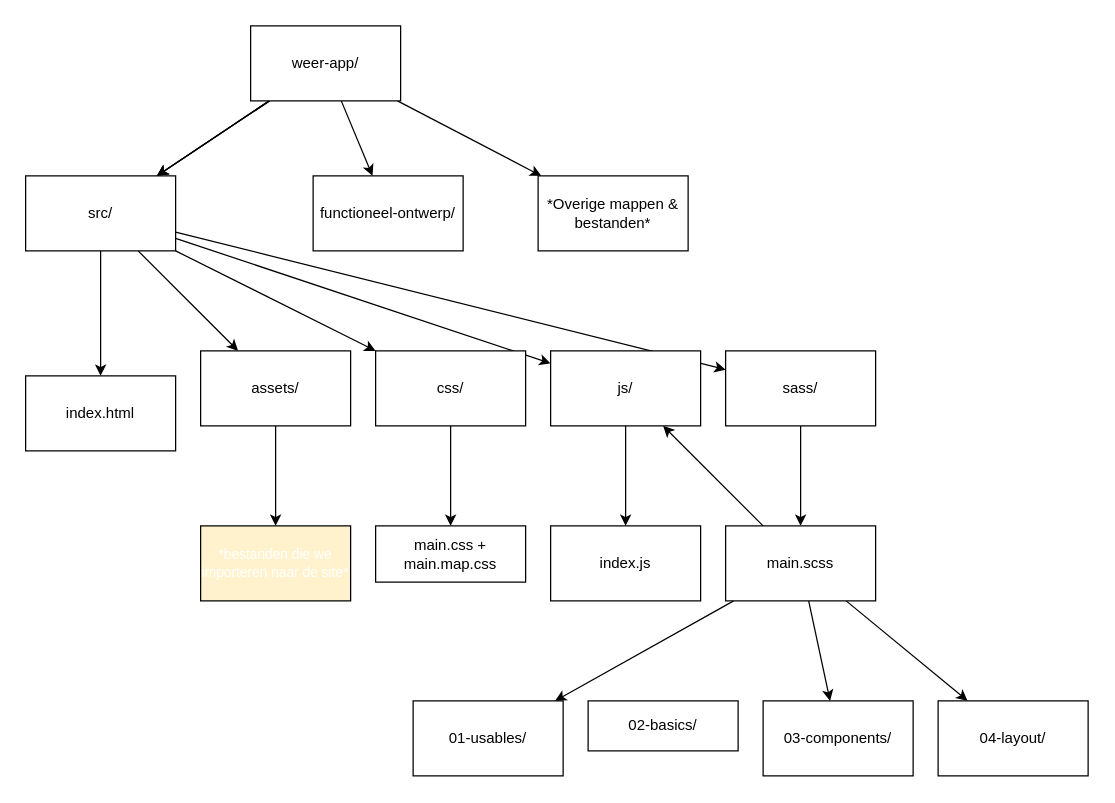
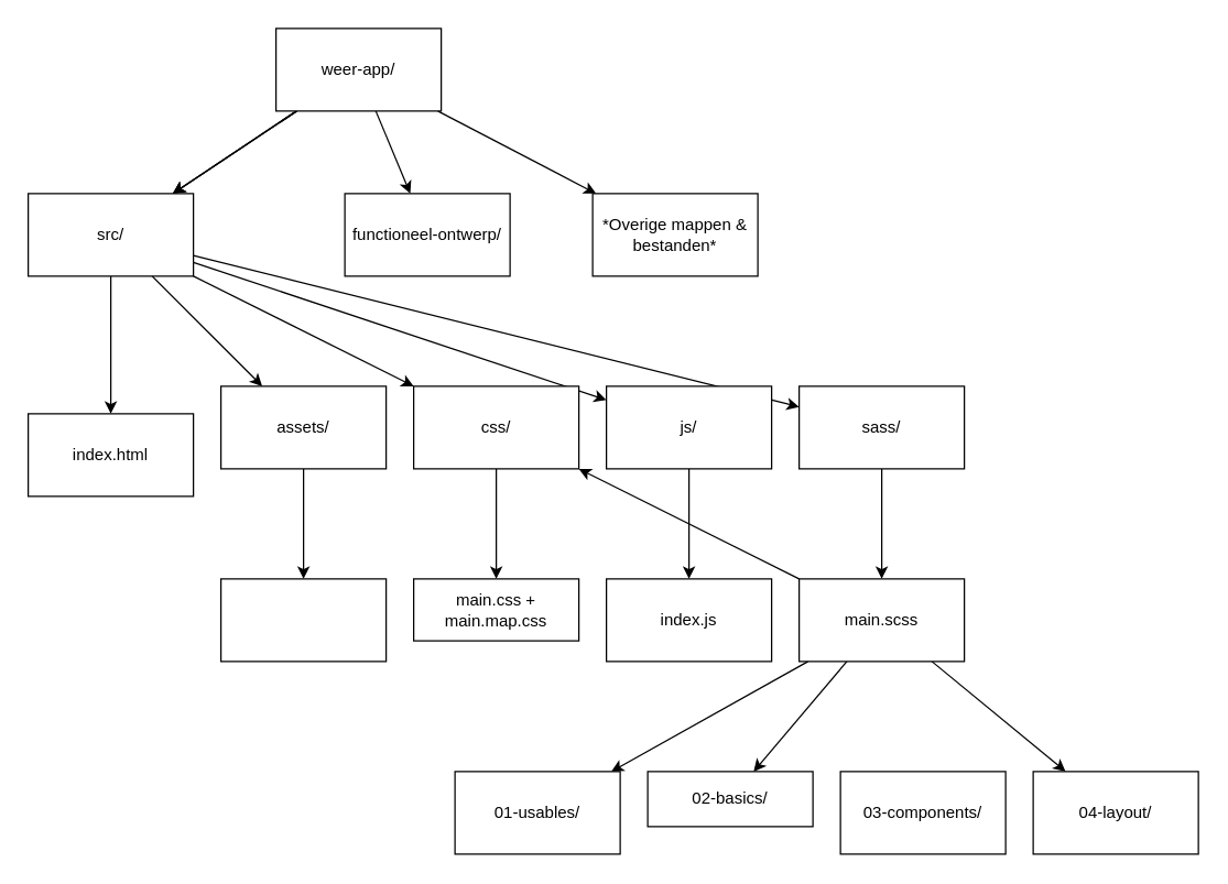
  <mxCell id="0" />
  <mxCell id="1" parent="0" />
  <mxCell id="2" value="" style="edgeStyle=none;html=1;" parent="1" source="7" target="13" edge="1"><mxGeometry relative="1" as="geometry" /></mxCell>
  <mxCell id="3" value="" style="edgeStyle=none;html=1;" parent="1" source="7" target="13" edge="1"><mxGeometry relative="1" as="geometry" /></mxCell>
  <mxCell id="4" value="" style="edgeStyle=none;html=1;" parent="1" source="7" target="13" edge="1"><mxGeometry relative="1" as="geometry" /></mxCell>
  <mxCell id="5" value="" style="edgeStyle=none;html=1;" parent="1" source="7" target="14" edge="1"><mxGeometry relative="1" as="geometry" /></mxCell>
  <mxCell id="6" value="" style="edgeStyle=none;html=1;fontSize=12;fontColor=#FFFFFF;" parent="1" source="7" target="35" edge="1"><mxGeometry relative="1" as="geometry" /></mxCell>
  <mxCell id="7" value="weer-app/" style="whiteSpace=wrap;html=1;" parent="1" vertex="1"><mxGeometry x="200" y="20" width="120" height="60" as="geometry" /></mxCell>
  <mxCell id="8" value="" style="edgeStyle=none;html=1;" parent="1" source="13" target="15" edge="1"><mxGeometry relative="1" as="geometry" /></mxCell>
  <mxCell id="9" value="" style="edgeStyle=none;html=1;" parent="1" source="13" target="17" edge="1"><mxGeometry relative="1" as="geometry" /></mxCell>
  <mxCell id="10" value="" style="edgeStyle=none;html=1;" parent="1" source="13" target="19" edge="1"><mxGeometry relative="1" as="geometry" /></mxCell>
  <mxCell id="11" value="" style="edgeStyle=none;html=1;" parent="1" source="13" target="21" edge="1"><mxGeometry relative="1" as="geometry" /></mxCell>
  <mxCell id="12" value="" style="edgeStyle=none;html=1;" parent="1" source="13" target="23" edge="1"><mxGeometry relative="1" as="geometry" /></mxCell>
  <mxCell id="13" value="src/" style="whiteSpace=wrap;html=1;" parent="1" vertex="1"><mxGeometry x="20" y="140" width="120" height="60" as="geometry" /></mxCell>
  <mxCell id="14" value="*Overige mappen &amp;amp; bestanden*" style="whiteSpace=wrap;html=1;" parent="1" vertex="1"><mxGeometry x="430" y="140" width="120" height="60" as="geometry" /></mxCell>
  <mxCell id="15" value="index.html" style="whiteSpace=wrap;html=1;" parent="1" vertex="1"><mxGeometry x="20" y="300" width="120" height="60" as="geometry" /></mxCell>
  <mxCell id="16" style="edgeStyle=none;html=1;fontSize=11;fontColor=#FFFFFF;" parent="1" source="17" edge="1"><mxGeometry relative="1" as="geometry"><mxPoint x="220" y="420" as="targetPoint" /></mxGeometry></mxCell>
  <mxCell id="17" value="assets/" style="whiteSpace=wrap;html=1;" parent="1" vertex="1"><mxGeometry x="160" y="280" width="120" height="60" as="geometry" /></mxCell>
  <mxCell id="18" value="" style="edgeStyle=none;html=1;fontSize=12;fontColor=#FFFFFF;" parent="1" source="19" target="24" edge="1"><mxGeometry relative="1" as="geometry" /></mxCell>
  <mxCell id="19" value="css/" style="whiteSpace=wrap;html=1;" parent="1" vertex="1"><mxGeometry x="300" y="280" width="120" height="60" as="geometry" /></mxCell>
  <mxCell id="20" value="" style="edgeStyle=none;html=1;fontSize=12;fontColor=#FFFFFF;" parent="1" source="21" target="25" edge="1"><mxGeometry relative="1" as="geometry" /></mxCell>
  <mxCell id="21" value="js/" style="whiteSpace=wrap;html=1;" parent="1" vertex="1"><mxGeometry x="440" y="280" width="120" height="60" as="geometry" /></mxCell>
  <mxCell id="22" value="" style="edgeStyle=none;html=1;fontSize=12;fontColor=#FFFFFF;" parent="1" source="23" target="30" edge="1"><mxGeometry relative="1" as="geometry" /></mxCell>
  <mxCell id="23" value="sass/" style="whiteSpace=wrap;html=1;" parent="1" vertex="1"><mxGeometry x="580" y="280" width="120" height="60" as="geometry" /></mxCell>
  <mxCell id="24" value="main.css + main.map.css" style="whiteSpace=wrap;html=1;" parent="1" vertex="1"><mxGeometry x="300" y="420" width="120" height="45" as="geometry" /></mxCell>
  <mxCell id="25" value="index.js" style="whiteSpace=wrap;html=1;" parent="1" vertex="1"><mxGeometry x="440" y="420" width="120" height="60" as="geometry" /></mxCell>
  <mxCell id="26" value="" style="edgeStyle=none;html=1;fontSize=12;fontColor=#FFFFFF;" parent="1" source="30" target="31" edge="1"><mxGeometry relative="1" as="geometry" /></mxCell>
- <mxCell id="27" value="" style="edgeStyle=none;html=1;fontSize=12;fontColor=#FFFFFF;" parent="1" source="30" target="21" edge="1"><mxGeometry relative="1" as="geometry" /></mxCell>
- <mxCell id="28" value="" style="edgeStyle=none;html=1;fontSize=12;fontColor=#FFFFFF;" parent="1" source="30" target="33" edge="1"><mxGeometry relative="1" as="geometry" /></mxCell>
+ <mxCell id="27" value="" style="edgeStyle=none;html=1;fontSize=12;fontColor=#FFFFFF;" parent="1" source="30" target="32" edge="1"><mxGeometry relative="1" as="geometry" /></mxCell>
+ <mxCell id="28" value="" style="edgeStyle=none;html=1;fontSize=12;fontColor=#FFFFFF;" parent="1" source="30" target="19" edge="1"><mxGeometry relative="1" as="geometry" /></mxCell>
  <mxCell id="29" value="" style="edgeStyle=none;html=1;fontSize=12;fontColor=#FFFFFF;" parent="1" source="30" target="34" edge="1"><mxGeometry relative="1" as="geometry" /></mxCell>
  <mxCell id="30" value="main.scss" style="whiteSpace=wrap;html=1;" parent="1" vertex="1"><mxGeometry x="580" y="420" width="120" height="60" as="geometry" /></mxCell>
  <mxCell id="31" value="01-usables/" style="whiteSpace=wrap;html=1;" parent="1" vertex="1"><mxGeometry x="330" y="560" width="120" height="60" as="geometry" /></mxCell>
  <mxCell id="32" value="02-basics/" style="whiteSpace=wrap;html=1;" parent="1" vertex="1"><mxGeometry x="470" y="560" width="120" height="40" as="geometry" /></mxCell>
  <mxCell id="33" value="03-components/" style="whiteSpace=wrap;html=1;" parent="1" vertex="1"><mxGeometry x="610" y="560" width="120" height="60" as="geometry" /></mxCell>
  <mxCell id="34" value="04-layout/" style="whiteSpace=wrap;html=1;" parent="1" vertex="1"><mxGeometry x="750" y="560" width="120" height="60" as="geometry" /></mxCell>
  <mxCell id="35" value="functioneel-ontwerp/" style="whiteSpace=wrap;html=1;" parent="1" vertex="1"><mxGeometry x="250" y="140" width="120" height="60" as="geometry" /></mxCell>
- <mxCell id="36" value="&lt;span&gt;*bestanden&amp;nbsp;&lt;/span&gt;&lt;span id=&quot;docs-internal-guid-1b561db7-7fff-99bb-d60f-e8313af29cbe&quot;&gt;&lt;span style=&quot;font-family: &amp;#34;arial&amp;#34; ; background-color: transparent ; vertical-align: baseline&quot;&gt;die we importeren naar de site*&lt;/span&gt;&lt;/span&gt;" style="whiteSpace=wrap;html=1;fontSize=11;fontColor=#FFFFFF;fillColor=#fff2cc;" parent="1" vertex="1"><mxGeometry x="160" y="420" width="120" height="60" as="geometry" /></mxCell>
+ <mxCell id="36" value="&lt;span&gt;*bestanden&amp;nbsp;&lt;/span&gt;&lt;span id=&quot;docs-internal-guid-1b561db7-7fff-99bb-d60f-e8313af29cbe&quot;&gt;&lt;span style=&quot;font-family: &amp;#34;arial&amp;#34; ; background-color: transparent ; vertical-align: baseline&quot;&gt;die we importeren naar de site*&lt;/span&gt;&lt;/span&gt;" style="whiteSpace=wrap;html=1;fontSize=11;fontColor=#FFFFFF;" parent="1" vertex="1"><mxGeometry x="160" y="420" width="120" height="60" as="geometry" /></mxCell>
